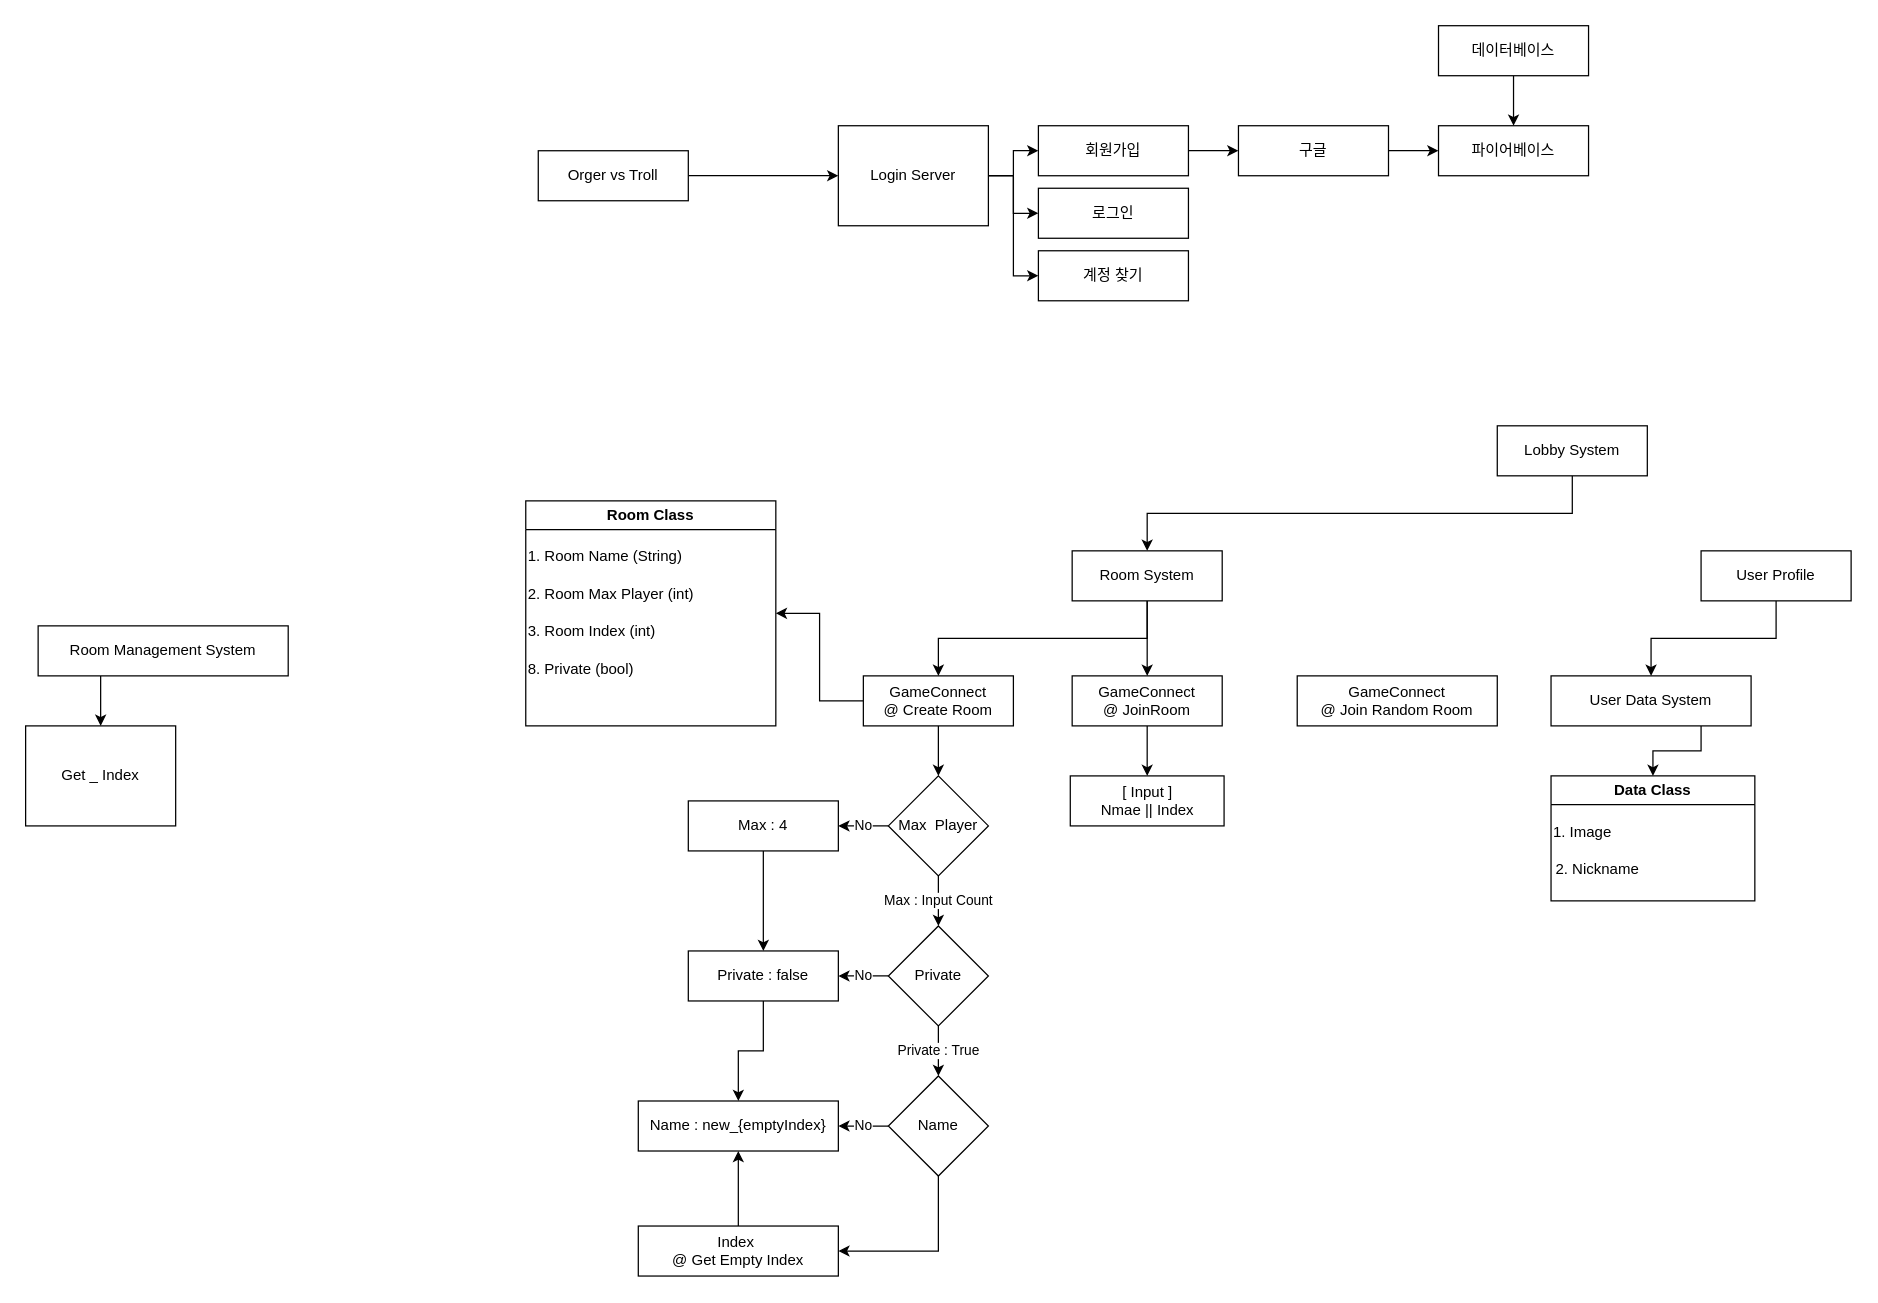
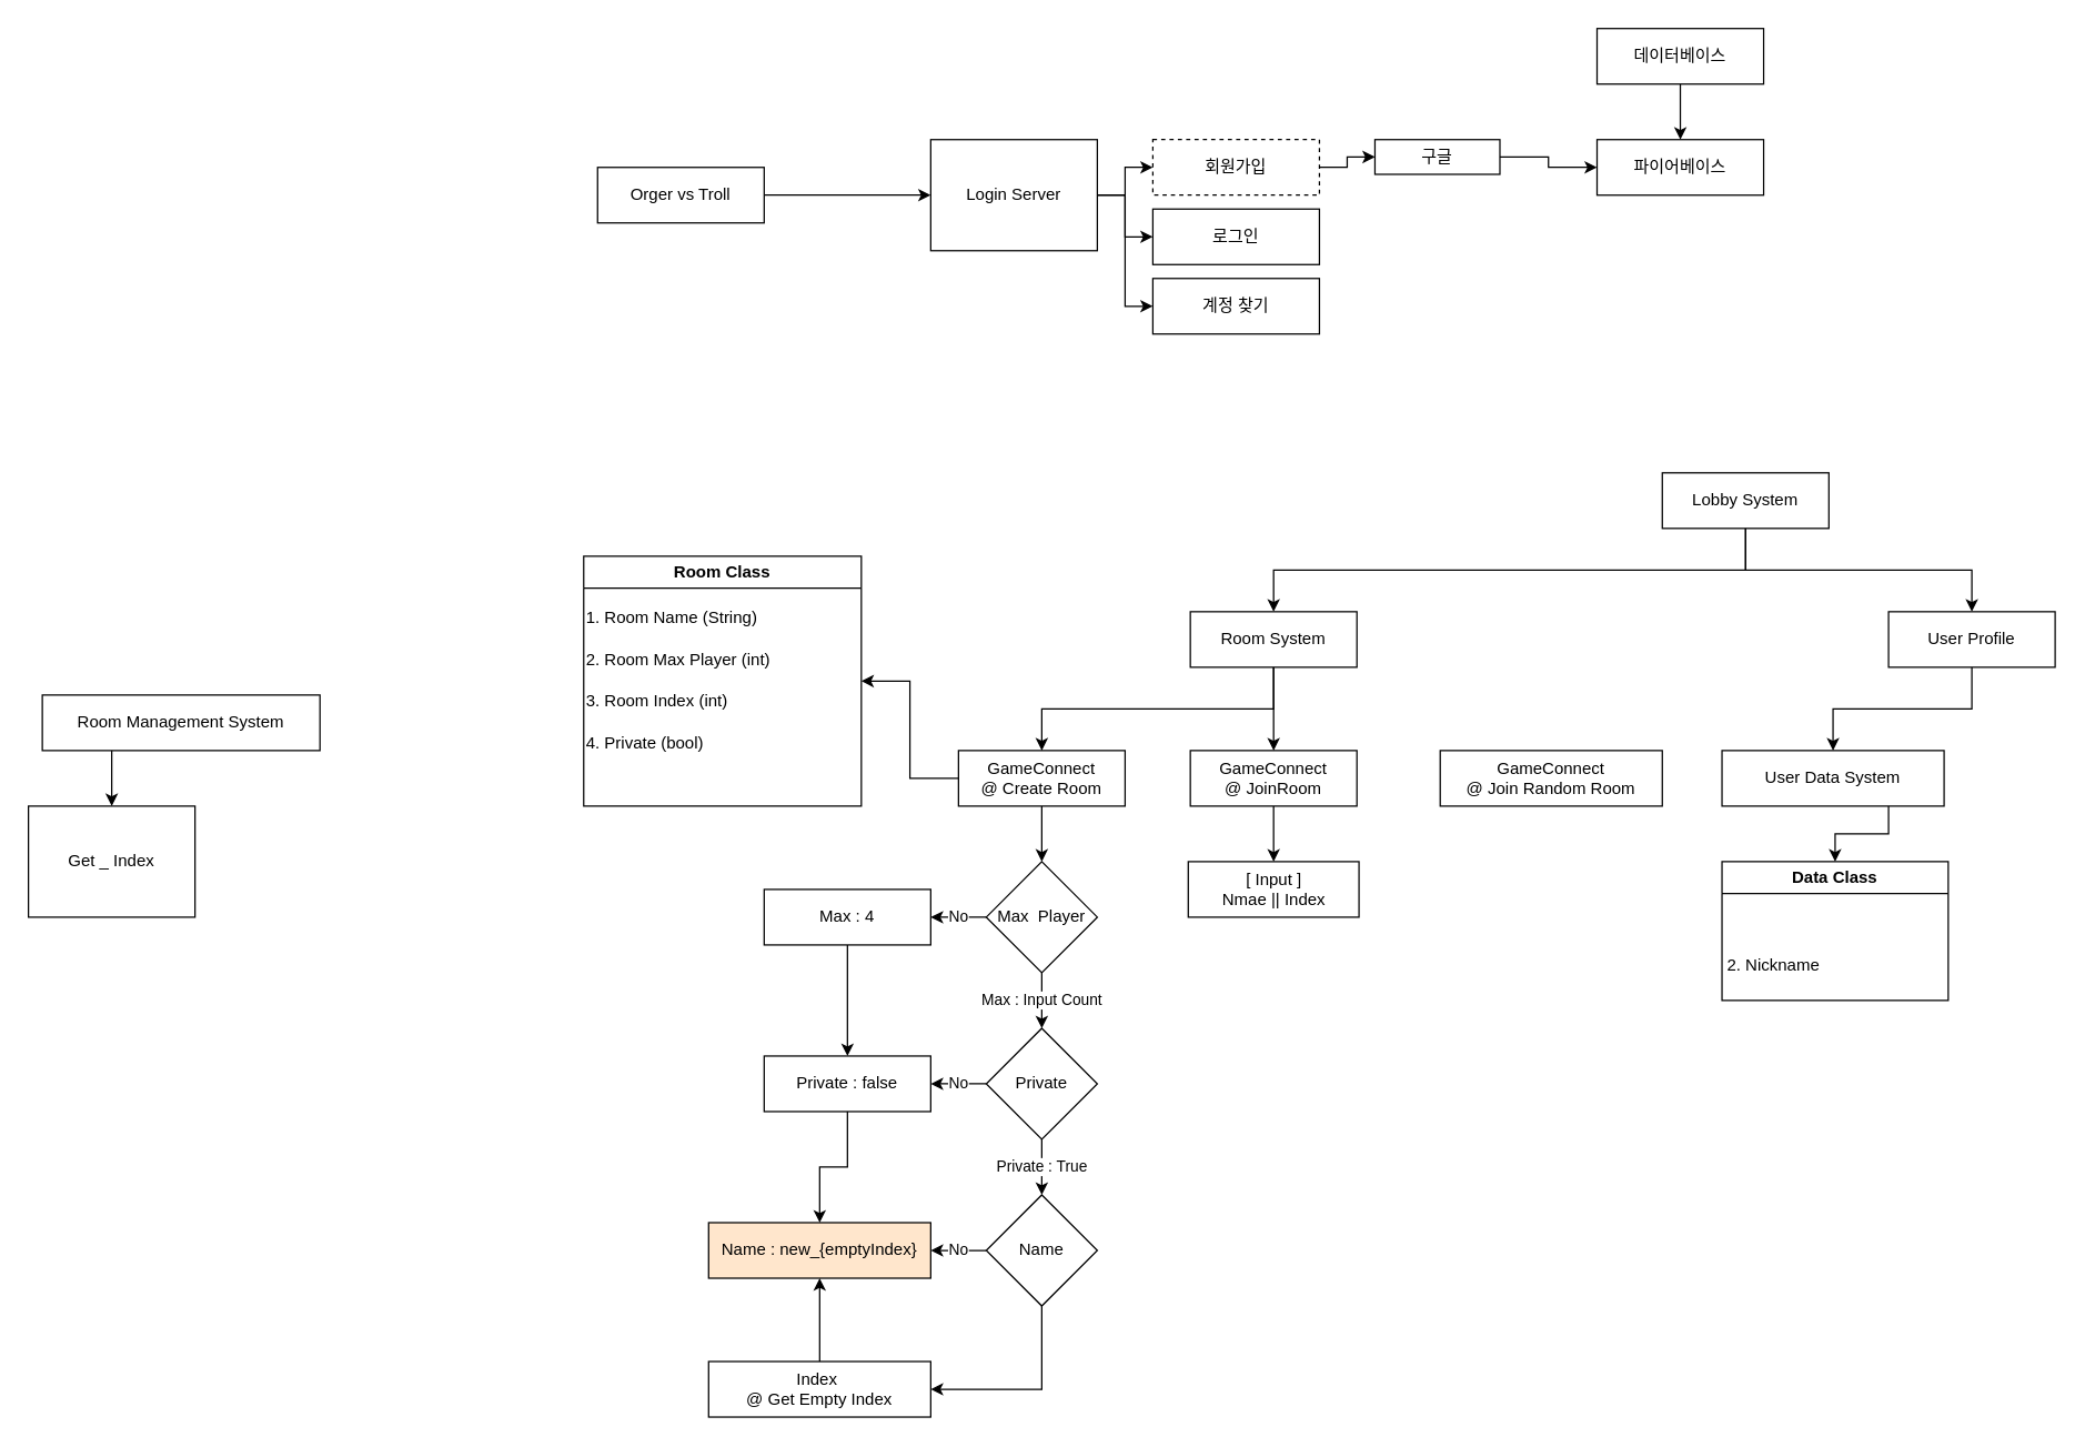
  <mxCell id="0" />
  <mxCell id="1" parent="0" />
  <mxCell id="2" style="edgeStyle=orthogonalEdgeStyle;rounded=0;orthogonalLoop=1;jettySize=auto;html=1;exitX=1;exitY=0.5;exitDx=0;exitDy=0;entryX=0;entryY=0.5;entryDx=0;entryDy=0;" parent="1" source="3" target="7" edge="1"><mxGeometry relative="1" as="geometry" /></mxCell>
  <mxCell id="3" value="Orger vs Troll" style="rounded=0;whiteSpace=wrap;html=1;" parent="1" vertex="1"><mxGeometry x="430" y="120" width="120" height="40" as="geometry" /></mxCell>
  <mxCell id="4" style="edgeStyle=orthogonalEdgeStyle;rounded=0;orthogonalLoop=1;jettySize=auto;html=1;exitX=1;exitY=0.5;exitDx=0;exitDy=0;entryX=0;entryY=0.5;entryDx=0;entryDy=0;" parent="1" source="7" target="9" edge="1"><mxGeometry relative="1" as="geometry" /></mxCell>
  <mxCell id="5" style="edgeStyle=orthogonalEdgeStyle;rounded=0;orthogonalLoop=1;jettySize=auto;html=1;exitX=1;exitY=0.5;exitDx=0;exitDy=0;entryX=0;entryY=0.5;entryDx=0;entryDy=0;" parent="1" source="7" target="10" edge="1"><mxGeometry relative="1" as="geometry" /></mxCell>
  <mxCell id="6" style="edgeStyle=orthogonalEdgeStyle;rounded=0;orthogonalLoop=1;jettySize=auto;html=1;exitX=1;exitY=0.5;exitDx=0;exitDy=0;entryX=0;entryY=0.5;entryDx=0;entryDy=0;" parent="1" source="7" target="11" edge="1"><mxGeometry relative="1" as="geometry" /></mxCell>
  <mxCell id="7" value="Login Server" style="rounded=0;whiteSpace=wrap;html=1;" parent="1" vertex="1"><mxGeometry x="670" y="100" width="120" height="80" as="geometry" /></mxCell>
  <mxCell id="8" style="edgeStyle=orthogonalEdgeStyle;rounded=0;orthogonalLoop=1;jettySize=auto;html=1;exitX=1;exitY=0.5;exitDx=0;exitDy=0;entryX=0;entryY=0.5;entryDx=0;entryDy=0;" parent="1" source="9" target="13" edge="1"><mxGeometry relative="1" as="geometry" /></mxCell>
- <mxCell id="9" value="회원가입" style="rounded=0;whiteSpace=wrap;html=1;" parent="1" vertex="1"><mxGeometry x="830" y="100" width="120" height="40" as="geometry" /></mxCell>
+ <mxCell id="9" value="회원가입" style="rounded=0;whiteSpace=wrap;html=1;dashed=1;" parent="1" vertex="1"><mxGeometry x="830" y="100" width="120" height="40" as="geometry" /></mxCell>
  <mxCell id="10" value="로그인" style="rounded=0;whiteSpace=wrap;html=1;" parent="1" vertex="1"><mxGeometry x="830" y="150" width="120" height="40" as="geometry" /></mxCell>
  <mxCell id="11" value="계정 찾기" style="rounded=0;whiteSpace=wrap;html=1;" parent="1" vertex="1"><mxGeometry x="830" y="200" width="120" height="40" as="geometry" /></mxCell>
  <mxCell id="12" style="edgeStyle=orthogonalEdgeStyle;rounded=0;orthogonalLoop=1;jettySize=auto;html=1;exitX=1;exitY=0.5;exitDx=0;exitDy=0;entryX=0;entryY=0.5;entryDx=0;entryDy=0;" parent="1" source="13" target="14" edge="1"><mxGeometry relative="1" as="geometry" /></mxCell>
- <mxCell id="13" value="구글" style="rounded=0;whiteSpace=wrap;html=1;" parent="1" vertex="1"><mxGeometry x="990" y="100" width="120" height="40" as="geometry" /></mxCell>
+ <mxCell id="13" value="구글" style="rounded=0;whiteSpace=wrap;html=1;" parent="1" vertex="1"><mxGeometry x="990" y="100" width="90" height="25" as="geometry" /></mxCell>
  <mxCell id="14" value="파이어베이스" style="rounded=0;whiteSpace=wrap;html=1;" parent="1" vertex="1"><mxGeometry x="1150" y="100" width="120" height="40" as="geometry" /></mxCell>
  <mxCell id="15" style="edgeStyle=orthogonalEdgeStyle;rounded=0;orthogonalLoop=1;jettySize=auto;html=1;exitX=0.5;exitY=1;exitDx=0;exitDy=0;entryX=0.5;entryY=0;entryDx=0;entryDy=0;" parent="1" source="16" target="14" edge="1"><mxGeometry relative="1" as="geometry" /></mxCell>
  <mxCell id="16" value="데이터베이스" style="rounded=0;whiteSpace=wrap;html=1;" parent="1" vertex="1"><mxGeometry x="1150" y="20" width="120" height="40" as="geometry" /></mxCell>
  <mxCell id="17" style="edgeStyle=orthogonalEdgeStyle;rounded=0;orthogonalLoop=1;jettySize=auto;html=1;exitX=0.5;exitY=1;exitDx=0;exitDy=0;entryX=0.5;entryY=0;entryDx=0;entryDy=0;" edge="1" parent="1" source="19" target="30"><mxGeometry relative="1" as="geometry" /></mxCell>
+ <mxCell id="18" style="edgeStyle=orthogonalEdgeStyle;rounded=0;orthogonalLoop=1;jettySize=auto;html=1;exitX=0.5;exitY=1;exitDx=0;exitDy=0;entryX=0.5;entryY=0;entryDx=0;entryDy=0;" edge="1" parent="1" source="19" target="27"><mxGeometry relative="1" as="geometry" /></mxCell>
  <mxCell id="19" value="Lobby System" style="rounded=0;whiteSpace=wrap;html=1;" vertex="1" parent="1"><mxGeometry x="1197" y="340" width="120" height="40" as="geometry" /></mxCell>
  <mxCell id="20" style="edgeStyle=orthogonalEdgeStyle;rounded=0;orthogonalLoop=1;jettySize=auto;html=1;exitX=0;exitY=0.5;exitDx=0;exitDy=0;entryX=1;entryY=0.5;entryDx=0;entryDy=0;" edge="1" parent="1" source="22" target="36"><mxGeometry relative="1" as="geometry" /></mxCell>
  <mxCell id="21" style="edgeStyle=orthogonalEdgeStyle;rounded=0;orthogonalLoop=1;jettySize=auto;html=1;exitX=0.5;exitY=1;exitDx=0;exitDy=0;entryX=0.5;entryY=0;entryDx=0;entryDy=0;" edge="1" parent="1" source="22" target="44"><mxGeometry relative="1" as="geometry" /></mxCell>
  <mxCell id="22" value="GameConnect&lt;br&gt;@ Create Room" style="rounded=0;whiteSpace=wrap;html=1;" vertex="1" parent="1"><mxGeometry x="690" y="540" width="120" height="40" as="geometry" /></mxCell>
  <mxCell id="23" value="GameConnect&lt;br&gt;@ Join Random Room" style="rounded=0;whiteSpace=wrap;html=1;" vertex="1" parent="1"><mxGeometry x="1037" y="540" width="160" height="40" as="geometry" /></mxCell>
  <mxCell id="24" style="edgeStyle=orthogonalEdgeStyle;rounded=0;orthogonalLoop=1;jettySize=auto;html=1;exitX=0.5;exitY=1;exitDx=0;exitDy=0;entryX=0.5;entryY=0;entryDx=0;entryDy=0;" edge="1" parent="1" source="25" target="41"><mxGeometry relative="1" as="geometry" /></mxCell>
  <mxCell id="25" value="GameConnect&lt;br&gt;@ JoinRoom" style="rounded=0;whiteSpace=wrap;html=1;" vertex="1" parent="1"><mxGeometry x="857" y="540" width="120" height="40" as="geometry" /></mxCell>
  <mxCell id="26" style="edgeStyle=orthogonalEdgeStyle;rounded=0;orthogonalLoop=1;jettySize=auto;html=1;exitX=0.5;exitY=1;exitDx=0;exitDy=0;entryX=0.5;entryY=0;entryDx=0;entryDy=0;" edge="1" parent="1" source="27" target="32"><mxGeometry relative="1" as="geometry" /></mxCell>
  <mxCell id="27" value="User Profile" style="rounded=0;whiteSpace=wrap;html=1;" vertex="1" parent="1"><mxGeometry x="1360" y="440" width="120" height="40" as="geometry" /></mxCell>
  <mxCell id="28" style="edgeStyle=orthogonalEdgeStyle;rounded=0;orthogonalLoop=1;jettySize=auto;html=1;exitX=0.5;exitY=1;exitDx=0;exitDy=0;entryX=0.5;entryY=0;entryDx=0;entryDy=0;" edge="1" parent="1" source="30" target="22"><mxGeometry relative="1" as="geometry" /></mxCell>
  <mxCell id="29" style="edgeStyle=orthogonalEdgeStyle;rounded=0;orthogonalLoop=1;jettySize=auto;html=1;exitX=0.5;exitY=1;exitDx=0;exitDy=0;entryX=0.5;entryY=0;entryDx=0;entryDy=0;" edge="1" parent="1" source="30" target="25"><mxGeometry relative="1" as="geometry" /></mxCell>
  <mxCell id="30" value="Room System" style="rounded=0;whiteSpace=wrap;html=1;" vertex="1" parent="1"><mxGeometry x="857" y="440" width="120" height="40" as="geometry" /></mxCell>
  <mxCell id="31" style="edgeStyle=orthogonalEdgeStyle;rounded=0;orthogonalLoop=1;jettySize=auto;html=1;exitX=0.75;exitY=1;exitDx=0;exitDy=0;entryX=0.5;entryY=0;entryDx=0;entryDy=0;" edge="1" parent="1" source="32" target="33"><mxGeometry relative="1" as="geometry" /></mxCell>
  <mxCell id="32" value="User Data System" style="rounded=0;whiteSpace=wrap;html=1;" vertex="1" parent="1"><mxGeometry x="1240" y="540" width="160" height="40" as="geometry" /></mxCell>
  <mxCell id="33" value="Data Class" style="swimlane;whiteSpace=wrap;html=1;" vertex="1" parent="1"><mxGeometry x="1240" y="620" width="163" height="100" as="geometry" /></mxCell>
- <mxCell id="34" value="1. Image" style="text;html=1;strokeColor=none;fillColor=none;align=left;verticalAlign=middle;whiteSpace=wrap;rounded=0;" vertex="1" parent="33"><mxGeometry y="30" width="160" height="30" as="geometry" /></mxCell>
  <mxCell id="35" value="2. Nickname" style="text;html=1;strokeColor=none;fillColor=none;align=left;verticalAlign=middle;whiteSpace=wrap;rounded=0;" vertex="1" parent="33"><mxGeometry x="1.5" y="60" width="160" height="30" as="geometry" /></mxCell>
  <mxCell id="36" value="Room Class" style="swimlane;whiteSpace=wrap;html=1;" vertex="1" parent="1"><mxGeometry x="420" y="400" width="200" height="180" as="geometry" /></mxCell>
  <mxCell id="37" value="1. Room Name (String)" style="text;html=1;strokeColor=none;fillColor=none;align=left;verticalAlign=middle;whiteSpace=wrap;rounded=0;" vertex="1" parent="36"><mxGeometry y="30" width="200" height="30" as="geometry" /></mxCell>
  <mxCell id="38" value="2. Room Max Player (int)" style="text;html=1;strokeColor=none;fillColor=none;align=left;verticalAlign=middle;whiteSpace=wrap;rounded=0;" vertex="1" parent="36"><mxGeometry y="60" width="200" height="30" as="geometry" /></mxCell>
  <mxCell id="39" value="3. Room Index (int)" style="text;html=1;strokeColor=none;fillColor=none;align=left;verticalAlign=middle;whiteSpace=wrap;rounded=0;" vertex="1" parent="36"><mxGeometry y="90" width="200" height="30" as="geometry" /></mxCell>
- <mxCell id="40" value="8. Private (bool)" style="text;html=1;strokeColor=none;fillColor=none;align=left;verticalAlign=middle;whiteSpace=wrap;rounded=0;" vertex="1" parent="36"><mxGeometry y="120" width="200" height="30" as="geometry" /></mxCell>
+ <mxCell id="40" value="4. Private (bool)" style="text;html=1;strokeColor=none;fillColor=none;align=left;verticalAlign=middle;whiteSpace=wrap;rounded=0;" vertex="1" parent="36"><mxGeometry y="120" width="200" height="30" as="geometry" /></mxCell>
  <mxCell id="41" value="[ Input ]&lt;br&gt;Nmae || Index" style="rounded=0;whiteSpace=wrap;html=1;" vertex="1" parent="1"><mxGeometry x="855.5" y="620" width="123" height="40" as="geometry" /></mxCell>
  <mxCell id="42" value="No" style="edgeStyle=orthogonalEdgeStyle;rounded=0;orthogonalLoop=1;jettySize=auto;html=1;exitX=0;exitY=0.5;exitDx=0;exitDy=0;entryX=1;entryY=0.5;entryDx=0;entryDy=0;" edge="1" parent="1" source="44" target="46"><mxGeometry relative="1" as="geometry" /></mxCell>
  <mxCell id="43" value="Max : Input Count" style="edgeStyle=orthogonalEdgeStyle;rounded=0;orthogonalLoop=1;jettySize=auto;html=1;exitX=0.5;exitY=1;exitDx=0;exitDy=0;entryX=0.5;entryY=0;entryDx=0;entryDy=0;" edge="1" parent="1" source="44" target="49"><mxGeometry relative="1" as="geometry" /></mxCell>
  <mxCell id="44" value="Max&amp;nbsp; Player" style="rhombus;whiteSpace=wrap;html=1;" vertex="1" parent="1"><mxGeometry x="710" y="620" width="80" height="80" as="geometry" /></mxCell>
  <mxCell id="45" style="edgeStyle=orthogonalEdgeStyle;rounded=0;orthogonalLoop=1;jettySize=auto;html=1;exitX=0.5;exitY=1;exitDx=0;exitDy=0;entryX=0.5;entryY=0;entryDx=0;entryDy=0;" edge="1" parent="1" source="46" target="51"><mxGeometry relative="1" as="geometry" /></mxCell>
  <mxCell id="46" value="Max : 4" style="rounded=0;whiteSpace=wrap;html=1;" vertex="1" parent="1"><mxGeometry x="550" y="640" width="120" height="40" as="geometry" /></mxCell>
  <mxCell id="47" value="No" style="edgeStyle=orthogonalEdgeStyle;rounded=0;orthogonalLoop=1;jettySize=auto;html=1;exitX=0;exitY=0.5;exitDx=0;exitDy=0;entryX=1;entryY=0.5;entryDx=0;entryDy=0;" edge="1" parent="1" source="49" target="51"><mxGeometry relative="1" as="geometry" /></mxCell>
  <mxCell id="48" value="Private : True" style="edgeStyle=orthogonalEdgeStyle;rounded=0;orthogonalLoop=1;jettySize=auto;html=1;exitX=0.5;exitY=1;exitDx=0;exitDy=0;entryX=0.5;entryY=0;entryDx=0;entryDy=0;" edge="1" parent="1" source="49" target="54"><mxGeometry relative="1" as="geometry" /></mxCell>
  <mxCell id="49" value="Private" style="rhombus;whiteSpace=wrap;html=1;" vertex="1" parent="1"><mxGeometry x="710" y="740" width="80" height="80" as="geometry" /></mxCell>
  <mxCell id="50" style="edgeStyle=orthogonalEdgeStyle;rounded=0;orthogonalLoop=1;jettySize=auto;html=1;exitX=0.5;exitY=1;exitDx=0;exitDy=0;entryX=0.5;entryY=0;entryDx=0;entryDy=0;" edge="1" parent="1" source="51" target="55"><mxGeometry relative="1" as="geometry" /></mxCell>
  <mxCell id="51" value="Private : false" style="rounded=0;whiteSpace=wrap;html=1;" vertex="1" parent="1"><mxGeometry x="550" y="760" width="120" height="40" as="geometry" /></mxCell>
  <mxCell id="52" value="No" style="edgeStyle=orthogonalEdgeStyle;rounded=0;orthogonalLoop=1;jettySize=auto;html=1;exitX=0;exitY=0.5;exitDx=0;exitDy=0;entryX=1;entryY=0.5;entryDx=0;entryDy=0;" edge="1" parent="1" source="54" target="55"><mxGeometry relative="1" as="geometry" /></mxCell>
  <mxCell id="53" style="edgeStyle=orthogonalEdgeStyle;rounded=0;orthogonalLoop=1;jettySize=auto;html=1;exitX=0.5;exitY=1;exitDx=0;exitDy=0;entryX=1;entryY=0.5;entryDx=0;entryDy=0;" edge="1" parent="1" source="54" target="57"><mxGeometry relative="1" as="geometry" /></mxCell>
  <mxCell id="54" value="Name" style="rhombus;whiteSpace=wrap;html=1;" vertex="1" parent="1"><mxGeometry x="710" y="860" width="80" height="80" as="geometry" /></mxCell>
- <mxCell id="55" value="Name : new_{emptyIndex}" style="rounded=0;whiteSpace=wrap;html=1;" vertex="1" parent="1"><mxGeometry x="510" y="880" width="160" height="40" as="geometry" /></mxCell>
+ <mxCell id="55" value="Name : new_{emptyIndex}" style="rounded=0;whiteSpace=wrap;html=1;fillColor=#ffe6cc;" vertex="1" parent="1"><mxGeometry x="510" y="880" width="160" height="40" as="geometry" /></mxCell>
  <mxCell id="56" style="edgeStyle=orthogonalEdgeStyle;rounded=0;orthogonalLoop=1;jettySize=auto;html=1;exitX=0.5;exitY=0;exitDx=0;exitDy=0;entryX=0.5;entryY=1;entryDx=0;entryDy=0;" edge="1" parent="1" source="57" target="55"><mxGeometry relative="1" as="geometry" /></mxCell>
  <mxCell id="57" value="Index&amp;nbsp;&lt;br&gt;@ Get Empty Index" style="rounded=0;whiteSpace=wrap;html=1;" vertex="1" parent="1"><mxGeometry x="510" y="980" width="160" height="40" as="geometry" /></mxCell>
  <mxCell id="58" style="edgeStyle=orthogonalEdgeStyle;rounded=0;orthogonalLoop=1;jettySize=auto;html=1;exitX=0.25;exitY=1;exitDx=0;exitDy=0;entryX=0.5;entryY=0;entryDx=0;entryDy=0;" edge="1" parent="1" source="59" target="60"><mxGeometry relative="1" as="geometry" /></mxCell>
  <mxCell id="59" value="Room Management System" style="rounded=0;whiteSpace=wrap;html=1;" vertex="1" parent="1"><mxGeometry x="30" y="500" width="200" height="40" as="geometry" /></mxCell>
  <mxCell id="60" value="Get _ Index" style="rounded=0;whiteSpace=wrap;html=1;" vertex="1" parent="1"><mxGeometry x="20" y="580" width="120" height="80" as="geometry" /></mxCell>
